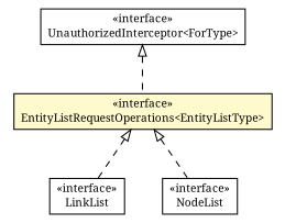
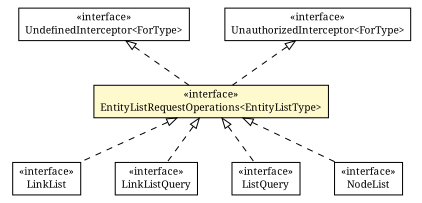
  digraph {
    fontname="Noto Serif"
    nodesep=0.25
    ranksep=0.5
    node [fontcolor=black fontname="Noto Serif" fontsize=10.0 shape=plaintext]
    edge [arrowtail=empty dir=back fontname="Noto Serif" fontsize=10 headport=p labelfontname=arial labelfontsize=10 style=dashed tailport=p]
+   n1 [label=<<table title="io.nextweb.operations.exceptions.UndefinedInterceptor" border="0" cellborder="1" cellspacing="0" cellpadding="2" port="p" href="./exceptions/UndefinedInterceptor.html"> 		<tr><td><table border="0" cellspacing="0" cellpadding="1"> <tr><td align="center" balign="center"> &#171;interface&#187; </td></tr> <tr><td align="center" balign="center"> UndefinedInterceptor&lt;ForType&gt; </td></tr> 		</table></td></tr> 		</table>>]
    n2 [label=<<table title="io.nextweb.operations.EntityListRequestOperations" border="0" cellborder="1" cellspacing="0" cellpadding="2" port="p" bgcolor="lemonChiffon" href="./EntityListRequestOperations.html"> 		<tr><td><table border="0" cellspacing="0" cellpadding="1"> <tr><td align="center" balign="center"> &#171;interface&#187; </td></tr> <tr><td align="center" balign="center"> EntityListRequestOperations&lt;EntityListType&gt; </td></tr> 		</table></td></tr> 		</table>>]
    n3 [label=<<table title="io.nextweb.LinkList" border="0" cellborder="1" cellspacing="0" cellpadding="2" port="p" href="../LinkList.html"> 		<tr><td><table border="0" cellspacing="0" cellpadding="1"> <tr><td align="center" balign="center"> &#171;interface&#187; </td></tr> <tr><td align="center" balign="center"> LinkList </td></tr> 		</table></td></tr> 		</table>>]
+   n4 [label=<<table title="io.nextweb.LinkListQuery" border="0" cellborder="1" cellspacing="0" cellpadding="2" port="p" href="../LinkListQuery.html"> 		<tr><td><table border="0" cellspacing="0" cellpadding="1"> <tr><td align="center" balign="center"> &#171;interface&#187; </td></tr> <tr><td align="center" balign="center"> LinkListQuery </td></tr> 		</table></td></tr> 		</table>>]
+   n5 [label=<<table title="io.nextweb.ListQuery" border="0" cellborder="1" cellspacing="0" cellpadding="2" port="p" href="../ListQuery.html"> 		<tr><td><table border="0" cellspacing="0" cellpadding="1"> <tr><td align="center" balign="center"> &#171;interface&#187; </td></tr> <tr><td align="center" balign="center"> ListQuery </td></tr> 		</table></td></tr> 		</table>>]
    n6 [label=<<table title="io.nextweb.NodeList" border="0" cellborder="1" cellspacing="0" cellpadding="2" port="p" href="../NodeList.html"> 		<tr><td><table border="0" cellspacing="0" cellpadding="1"> <tr><td align="center" balign="center"> &#171;interface&#187; </td></tr> <tr><td align="center" balign="center"> NodeList </td></tr> 		</table></td></tr> 		</table>>]
    n7 [label=<<table title="io.nextweb.operations.exceptions.UnauthorizedInterceptor" border="0" cellborder="1" cellspacing="0" cellpadding="2" port="p" href="./exceptions/UnauthorizedInterceptor.html"> 		<tr><td><table border="0" cellspacing="0" cellpadding="1"> <tr><td align="center" balign="center"> &#171;interface&#187; </td></tr> <tr><td align="center" balign="center"> UnauthorizedInterceptor&lt;ForType&gt; </td></tr> 		</table></td></tr> 		</table>>]
+   n1 -> n2
    n2 -> n3
+   n2 -> n4
+   n2 -> n5
    n2 -> n6
    n7 -> n2
  }
